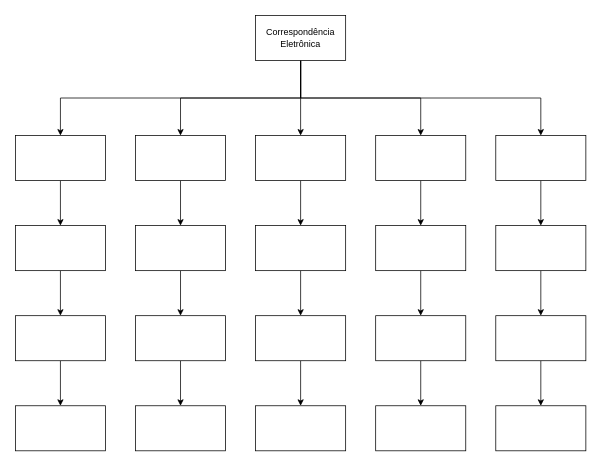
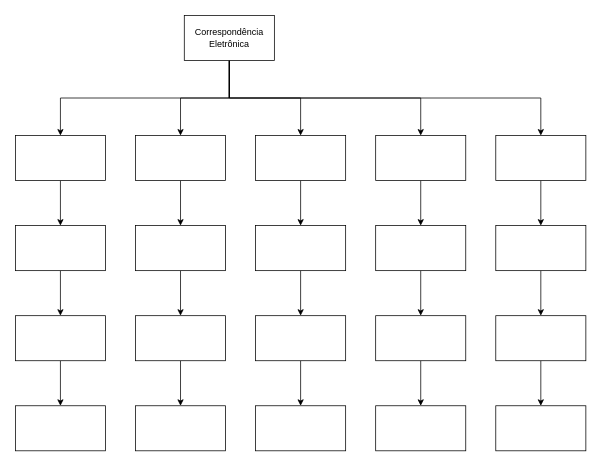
  <mxCell id="0" />
  <mxCell id="1" parent="0" />
  <mxCell id="2" style="edgeStyle=orthogonalEdgeStyle;rounded=0;orthogonalLoop=1;jettySize=auto;html=1;exitX=0.5;exitY=1;exitDx=0;exitDy=0;entryX=0.5;entryY=0;entryDx=0;entryDy=0;" edge="1" parent="1" source="7" target="9"><mxGeometry relative="1" as="geometry" /></mxCell>
  <mxCell id="3" style="edgeStyle=orthogonalEdgeStyle;rounded=0;orthogonalLoop=1;jettySize=auto;html=1;exitX=0.5;exitY=1;exitDx=0;exitDy=0;entryX=0.5;entryY=0;entryDx=0;entryDy=0;" edge="1" parent="1" source="7" target="15"><mxGeometry relative="1" as="geometry" /></mxCell>
  <mxCell id="4" style="edgeStyle=orthogonalEdgeStyle;rounded=0;orthogonalLoop=1;jettySize=auto;html=1;exitX=0.5;exitY=1;exitDx=0;exitDy=0;entryX=0.5;entryY=0;entryDx=0;entryDy=0;" edge="1" parent="1" source="7" target="11"><mxGeometry relative="1" as="geometry" /></mxCell>
  <mxCell id="5" style="edgeStyle=orthogonalEdgeStyle;rounded=0;orthogonalLoop=1;jettySize=auto;html=1;exitX=0.5;exitY=1;exitDx=0;exitDy=0;entryX=0.5;entryY=0;entryDx=0;entryDy=0;" edge="1" parent="1" source="7" target="13"><mxGeometry relative="1" as="geometry" /></mxCell>
  <mxCell id="6" style="edgeStyle=orthogonalEdgeStyle;rounded=0;orthogonalLoop=1;jettySize=auto;html=1;exitX=0.5;exitY=1;exitDx=0;exitDy=0;entryX=0.5;entryY=0;entryDx=0;entryDy=0;" edge="1" parent="1" source="7" target="17"><mxGeometry relative="1" as="geometry" /></mxCell>
- <mxCell id="7" value="Correspondência Eletrônica&lt;span id=&quot;docs-internal-guid-e67e9642-7fff-54b9-82e5-9a89ee6bfa45&quot;&gt;&lt;/span&gt;" style="rounded=0;whiteSpace=wrap;html=1;" vertex="1" parent="1"><mxGeometry x="340" y="20" width="120" height="60" as="geometry" /></mxCell>
+ <mxCell id="7" value="Correspondência Eletrônica&lt;span id=&quot;docs-internal-guid-e67e9642-7fff-54b9-82e5-9a89ee6bfa45&quot;&gt;&lt;/span&gt;" style="rounded=0;whiteSpace=wrap;html=1;" vertex="1" parent="1"><mxGeometry x="245" y="20" width="120" height="60" as="geometry" /></mxCell>
  <mxCell id="8" style="edgeStyle=orthogonalEdgeStyle;rounded=0;orthogonalLoop=1;jettySize=auto;html=1;exitX=0.5;exitY=1;exitDx=0;exitDy=0;entryX=0.5;entryY=0;entryDx=0;entryDy=0;" edge="1" parent="1" source="9" target="19"><mxGeometry relative="1" as="geometry" /></mxCell>
  <mxCell id="9" value="" style="rounded=0;whiteSpace=wrap;html=1;" vertex="1" parent="1"><mxGeometry x="340" y="180" width="120" height="60" as="geometry" /></mxCell>
  <mxCell id="10" style="edgeStyle=orthogonalEdgeStyle;rounded=0;orthogonalLoop=1;jettySize=auto;html=1;exitX=0.5;exitY=1;exitDx=0;exitDy=0;entryX=0.5;entryY=0;entryDx=0;entryDy=0;" edge="1" parent="1" source="11" target="21"><mxGeometry relative="1" as="geometry" /></mxCell>
  <mxCell id="11" value="" style="rounded=0;whiteSpace=wrap;html=1;" vertex="1" parent="1"><mxGeometry x="180" y="180" width="120" height="60" as="geometry" /></mxCell>
  <mxCell id="12" style="edgeStyle=orthogonalEdgeStyle;rounded=0;orthogonalLoop=1;jettySize=auto;html=1;exitX=0.5;exitY=1;exitDx=0;exitDy=0;entryX=0.5;entryY=0;entryDx=0;entryDy=0;" edge="1" parent="1" source="13" target="23"><mxGeometry relative="1" as="geometry" /></mxCell>
  <mxCell id="13" value="" style="rounded=0;whiteSpace=wrap;html=1;" vertex="1" parent="1"><mxGeometry x="500" y="180" width="120" height="60" as="geometry" /></mxCell>
  <mxCell id="14" style="edgeStyle=orthogonalEdgeStyle;rounded=0;orthogonalLoop=1;jettySize=auto;html=1;exitX=0.5;exitY=1;exitDx=0;exitDy=0;entryX=0.5;entryY=0;entryDx=0;entryDy=0;" edge="1" parent="1" source="15" target="25"><mxGeometry relative="1" as="geometry" /></mxCell>
  <mxCell id="15" value="" style="rounded=0;whiteSpace=wrap;html=1;" vertex="1" parent="1"><mxGeometry x="20" y="180" width="120" height="60" as="geometry" /></mxCell>
  <mxCell id="16" style="edgeStyle=orthogonalEdgeStyle;rounded=0;orthogonalLoop=1;jettySize=auto;html=1;exitX=0.5;exitY=1;exitDx=0;exitDy=0;entryX=0.5;entryY=0;entryDx=0;entryDy=0;" edge="1" parent="1" source="17" target="27"><mxGeometry relative="1" as="geometry" /></mxCell>
  <mxCell id="17" value="" style="rounded=0;whiteSpace=wrap;html=1;" vertex="1" parent="1"><mxGeometry x="660" y="180" width="120" height="60" as="geometry" /></mxCell>
  <mxCell id="18" style="edgeStyle=orthogonalEdgeStyle;rounded=0;orthogonalLoop=1;jettySize=auto;html=1;exitX=0.5;exitY=1;exitDx=0;exitDy=0;entryX=0.5;entryY=0;entryDx=0;entryDy=0;" edge="1" parent="1" source="19" target="29"><mxGeometry relative="1" as="geometry" /></mxCell>
  <mxCell id="19" value="" style="rounded=0;whiteSpace=wrap;html=1;" vertex="1" parent="1"><mxGeometry x="340" y="300" width="120" height="60" as="geometry" /></mxCell>
  <mxCell id="20" style="edgeStyle=orthogonalEdgeStyle;rounded=0;orthogonalLoop=1;jettySize=auto;html=1;exitX=0.5;exitY=1;exitDx=0;exitDy=0;entryX=0.5;entryY=0;entryDx=0;entryDy=0;" edge="1" parent="1" source="21" target="31"><mxGeometry relative="1" as="geometry" /></mxCell>
  <mxCell id="21" value="" style="rounded=0;whiteSpace=wrap;html=1;" vertex="1" parent="1"><mxGeometry x="180" y="300" width="120" height="60" as="geometry" /></mxCell>
  <mxCell id="22" style="edgeStyle=orthogonalEdgeStyle;rounded=0;orthogonalLoop=1;jettySize=auto;html=1;exitX=0.5;exitY=1;exitDx=0;exitDy=0;entryX=0.5;entryY=0;entryDx=0;entryDy=0;" edge="1" parent="1" source="23" target="33"><mxGeometry relative="1" as="geometry" /></mxCell>
  <mxCell id="23" value="" style="rounded=0;whiteSpace=wrap;html=1;" vertex="1" parent="1"><mxGeometry x="500" y="300" width="120" height="60" as="geometry" /></mxCell>
  <mxCell id="24" style="edgeStyle=orthogonalEdgeStyle;rounded=0;orthogonalLoop=1;jettySize=auto;html=1;exitX=0.5;exitY=1;exitDx=0;exitDy=0;entryX=0.5;entryY=0;entryDx=0;entryDy=0;" edge="1" parent="1" source="25" target="35"><mxGeometry relative="1" as="geometry" /></mxCell>
  <mxCell id="25" value="" style="rounded=0;whiteSpace=wrap;html=1;" vertex="1" parent="1"><mxGeometry x="20" y="300" width="120" height="60" as="geometry" /></mxCell>
  <mxCell id="26" style="edgeStyle=orthogonalEdgeStyle;rounded=0;orthogonalLoop=1;jettySize=auto;html=1;exitX=0.5;exitY=1;exitDx=0;exitDy=0;entryX=0.5;entryY=0;entryDx=0;entryDy=0;" edge="1" parent="1" source="27" target="37"><mxGeometry relative="1" as="geometry" /></mxCell>
  <mxCell id="27" value="" style="rounded=0;whiteSpace=wrap;html=1;" vertex="1" parent="1"><mxGeometry x="660" y="300" width="120" height="60" as="geometry" /></mxCell>
  <mxCell id="28" style="edgeStyle=orthogonalEdgeStyle;rounded=0;orthogonalLoop=1;jettySize=auto;html=1;exitX=0.5;exitY=1;exitDx=0;exitDy=0;entryX=0.5;entryY=0;entryDx=0;entryDy=0;" edge="1" parent="1" source="29" target="38"><mxGeometry relative="1" as="geometry" /></mxCell>
  <mxCell id="29" value="" style="rounded=0;whiteSpace=wrap;html=1;" vertex="1" parent="1"><mxGeometry x="340" y="420" width="120" height="60" as="geometry" /></mxCell>
  <mxCell id="30" style="edgeStyle=orthogonalEdgeStyle;rounded=0;orthogonalLoop=1;jettySize=auto;html=1;exitX=0.5;exitY=1;exitDx=0;exitDy=0;entryX=0.5;entryY=0;entryDx=0;entryDy=0;" edge="1" parent="1" source="31" target="39"><mxGeometry relative="1" as="geometry" /></mxCell>
  <mxCell id="31" value="" style="rounded=0;whiteSpace=wrap;html=1;" vertex="1" parent="1"><mxGeometry x="180" y="420" width="120" height="60" as="geometry" /></mxCell>
  <mxCell id="32" style="edgeStyle=orthogonalEdgeStyle;rounded=0;orthogonalLoop=1;jettySize=auto;html=1;exitX=0.5;exitY=1;exitDx=0;exitDy=0;entryX=0.5;entryY=0;entryDx=0;entryDy=0;" edge="1" parent="1" source="33" target="40"><mxGeometry relative="1" as="geometry" /></mxCell>
  <mxCell id="33" value="" style="rounded=0;whiteSpace=wrap;html=1;" vertex="1" parent="1"><mxGeometry x="500" y="420" width="120" height="60" as="geometry" /></mxCell>
  <mxCell id="34" style="edgeStyle=orthogonalEdgeStyle;rounded=0;orthogonalLoop=1;jettySize=auto;html=1;exitX=0.5;exitY=1;exitDx=0;exitDy=0;entryX=0.5;entryY=0;entryDx=0;entryDy=0;" edge="1" parent="1" source="35" target="41"><mxGeometry relative="1" as="geometry" /></mxCell>
  <mxCell id="35" value="" style="rounded=0;whiteSpace=wrap;html=1;" vertex="1" parent="1"><mxGeometry x="20" y="420" width="120" height="60" as="geometry" /></mxCell>
  <mxCell id="36" style="edgeStyle=orthogonalEdgeStyle;rounded=0;orthogonalLoop=1;jettySize=auto;html=1;exitX=0.5;exitY=1;exitDx=0;exitDy=0;entryX=0.5;entryY=0;entryDx=0;entryDy=0;" edge="1" parent="1" source="37" target="42"><mxGeometry relative="1" as="geometry" /></mxCell>
  <mxCell id="37" value="" style="rounded=0;whiteSpace=wrap;html=1;" vertex="1" parent="1"><mxGeometry x="660" y="420" width="120" height="60" as="geometry" /></mxCell>
  <mxCell id="38" value="" style="rounded=0;whiteSpace=wrap;html=1;" vertex="1" parent="1"><mxGeometry x="340" y="540" width="120" height="60" as="geometry" /></mxCell>
  <mxCell id="39" value="" style="rounded=0;whiteSpace=wrap;html=1;" vertex="1" parent="1"><mxGeometry x="180" y="540" width="120" height="60" as="geometry" /></mxCell>
  <mxCell id="40" value="" style="rounded=0;whiteSpace=wrap;html=1;" vertex="1" parent="1"><mxGeometry x="500" y="540" width="120" height="60" as="geometry" /></mxCell>
  <mxCell id="41" value="" style="rounded=0;whiteSpace=wrap;html=1;" vertex="1" parent="1"><mxGeometry x="20" y="540" width="120" height="60" as="geometry" /></mxCell>
  <mxCell id="42" value="" style="rounded=0;whiteSpace=wrap;html=1;" vertex="1" parent="1"><mxGeometry x="660" y="540" width="120" height="60" as="geometry" /></mxCell>
